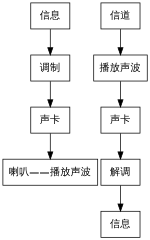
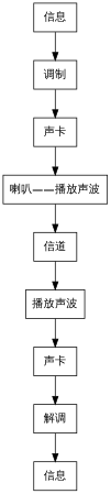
  digraph {
    compound=true
    fontname="DejaVu Sans"
    nodesep=.05
    rankdir=TB
    splines=line
    node [fontname="DejaVu Sans" shape=box style=solid]
    edge [fontname="DejaVu Sans"]
    n1 [label="信息"]
    n2 [label="调制"]
    n3 [label="声卡"]
    n4 [label="喇叭——播放声波"]
    n5 [label="信道"]
    n6 [label="播放声波"]
    n7 [label="声卡"]
    n8 [label="解调"]
    n9 [label="信息"]
    n1 -> n2
    n2 -> n3
    n3 -> n4
+   n4 -> n5
    n5 -> n6
    n6 -> n7
    n7 -> n8
    n8 -> n9
  }
